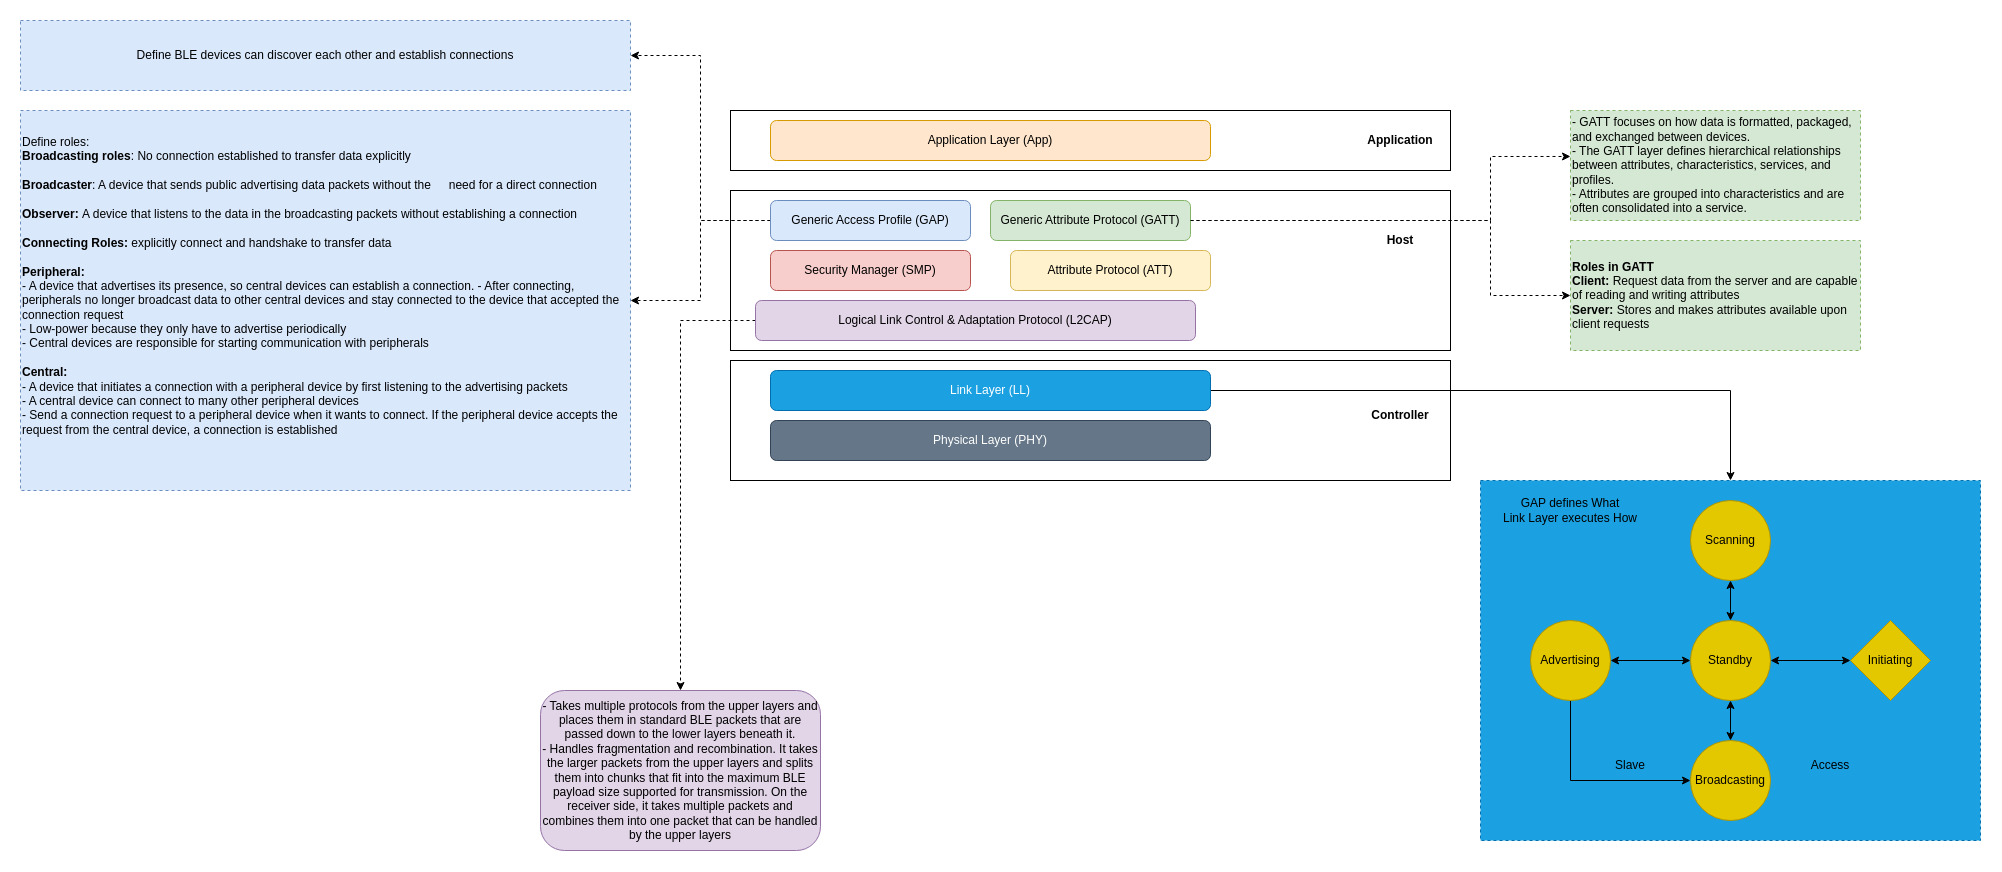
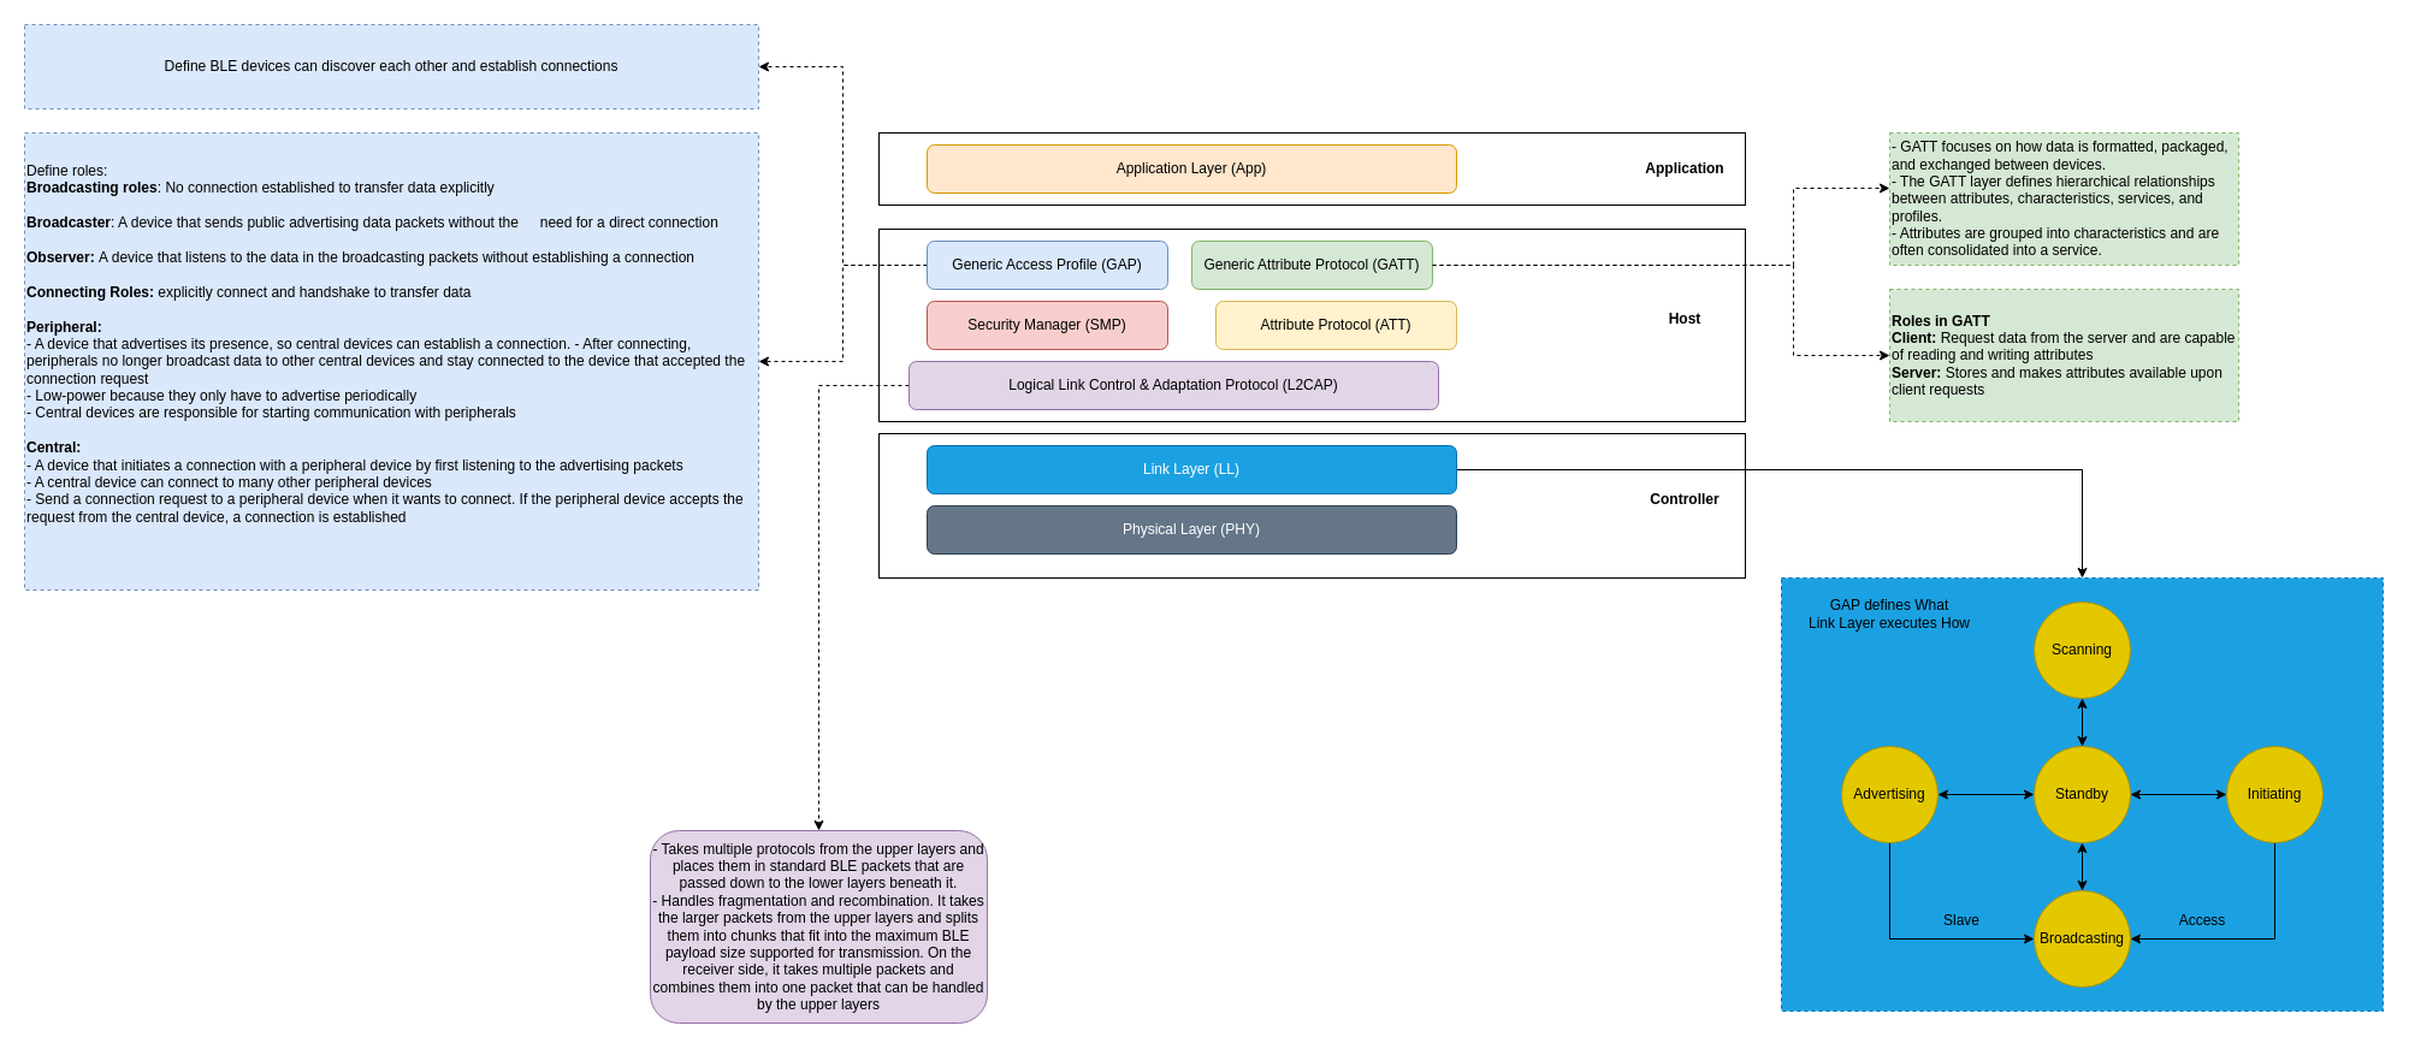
  <mxCell id="0" />
  <mxCell id="1" parent="0" />
  <mxCell id="2" value="" style="rounded=0;whiteSpace=wrap;html=1;" parent="1" vertex="1"><mxGeometry x="730" y="360" width="720" height="120" as="geometry" /></mxCell>
  <mxCell id="3" value="" style="rounded=0;whiteSpace=wrap;html=1;" parent="1" vertex="1"><mxGeometry x="730" y="190" width="720" height="160" as="geometry" /></mxCell>
  <mxCell id="4" value="" style="rounded=0;whiteSpace=wrap;html=1;" parent="1" vertex="1"><mxGeometry x="730" y="110" width="720" height="60" as="geometry" /></mxCell>
  <mxCell id="5" value="Application Layer (App)" style="rounded=1;whiteSpace=wrap;html=1;fillColor=#ffe6cc;strokeColor=#d79b00;" parent="1" vertex="1"><mxGeometry x="770" y="120" width="440" height="40" as="geometry" /></mxCell>
  <mxCell id="6" style="edgeStyle=orthogonalEdgeStyle;rounded=0;orthogonalLoop=1;jettySize=auto;html=1;exitX=0;exitY=0.5;exitDx=0;exitDy=0;entryX=1;entryY=0.5;entryDx=0;entryDy=0;dashed=1;" parent="1" source="8" target="21" edge="1"><mxGeometry relative="1" as="geometry" /></mxCell>
  <mxCell id="7" style="edgeStyle=orthogonalEdgeStyle;rounded=0;orthogonalLoop=1;jettySize=auto;html=1;exitX=0;exitY=0.5;exitDx=0;exitDy=0;entryX=1;entryY=0.5;entryDx=0;entryDy=0;dashed=1;" parent="1" source="8" target="22" edge="1"><mxGeometry relative="1" as="geometry" /></mxCell>
  <mxCell id="8" value="Generic Access Profile (GAP)" style="rounded=1;whiteSpace=wrap;html=1;fillColor=#dae8fc;strokeColor=#6c8ebf;" parent="1" vertex="1"><mxGeometry x="770" y="200" width="200" height="40" as="geometry" /></mxCell>
  <mxCell id="9" style="edgeStyle=orthogonalEdgeStyle;rounded=0;orthogonalLoop=1;jettySize=auto;html=1;exitX=1;exitY=0.5;exitDx=0;exitDy=0;entryX=0;entryY=0.5;entryDx=0;entryDy=0;dashed=1;" parent="1" source="10" target="25" edge="1"><mxGeometry relative="1" as="geometry"><Array as="points"><mxPoint x="1490" y="220" /><mxPoint x="1490" y="295" /></Array></mxGeometry></mxCell>
  <mxCell id="10" value="Generic Attribute Protocol (GATT)" style="rounded=1;whiteSpace=wrap;html=1;fillColor=#d5e8d4;strokeColor=#82b366;" parent="1" vertex="1"><mxGeometry x="990" y="200" width="200" height="40" as="geometry" /></mxCell>
  <mxCell id="11" value="Security Manager (SMP)" style="rounded=1;whiteSpace=wrap;html=1;fillColor=#f8cecc;strokeColor=#b85450;" parent="1" vertex="1"><mxGeometry x="770" y="250" width="200" height="40" as="geometry" /></mxCell>
  <mxCell id="12" value="Attribute Protocol (ATT)" style="rounded=1;whiteSpace=wrap;html=1;fillColor=#fff2cc;strokeColor=#d6b656;" parent="1" vertex="1"><mxGeometry x="1010" y="250" width="200" height="40" as="geometry" /></mxCell>
  <mxCell id="13" style="edgeStyle=orthogonalEdgeStyle;rounded=0;orthogonalLoop=1;jettySize=auto;html=1;exitX=0;exitY=0.5;exitDx=0;exitDy=0;entryX=0.5;entryY=0;entryDx=0;entryDy=0;dashed=1;" edge="1" parent="1" source="14" target="41"><mxGeometry relative="1" as="geometry" /></mxCell>
  <mxCell id="14" value="Logical Link Control &amp;amp; Adaptation Protocol (L2CAP)" style="rounded=1;whiteSpace=wrap;html=1;fillColor=#e1d5e7;strokeColor=#9673a6;" parent="1" vertex="1"><mxGeometry x="755" y="300" width="440" height="40" as="geometry" /></mxCell>
  <mxCell id="15" style="edgeStyle=orthogonalEdgeStyle;rounded=0;orthogonalLoop=1;jettySize=auto;html=1;exitX=1;exitY=0.5;exitDx=0;exitDy=0;" parent="1" source="16" target="26" edge="1"><mxGeometry relative="1" as="geometry" /></mxCell>
  <mxCell id="16" value="Link Layer (LL)" style="rounded=1;whiteSpace=wrap;html=1;fillColor=#1ba1e2;fontColor=#ffffff;strokeColor=#006EAF;" parent="1" vertex="1"><mxGeometry x="770" y="370" width="440" height="40" as="geometry" /></mxCell>
  <mxCell id="17" value="Physical Layer (PHY)" style="rounded=1;whiteSpace=wrap;html=1;fillColor=#647687;fontColor=#ffffff;strokeColor=#314354;" parent="1" vertex="1"><mxGeometry x="770" y="420" width="440" height="40" as="geometry" /></mxCell>
  <mxCell id="18" value="&lt;b&gt;Application&lt;/b&gt;" style="text;html=1;align=center;verticalAlign=middle;whiteSpace=wrap;rounded=0;" parent="1" vertex="1"><mxGeometry x="1370" y="125" width="60" height="30" as="geometry" /></mxCell>
- <mxCell id="19" value="&lt;b&gt;Host&lt;/b&gt;" style="text;html=1;align=center;verticalAlign=middle;whiteSpace=wrap;rounded=0;" parent="1" vertex="1"><mxGeometry x="1370" y="225" width="60" height="30" as="geometry" /></mxCell>
+ <mxCell id="19" value="&lt;b&gt;Host&lt;/b&gt;" style="text;html=1;align=center;verticalAlign=middle;whiteSpace=wrap;rounded=0;" parent="1" vertex="1"><mxGeometry x="1370" y="250" width="60" height="30" as="geometry" /></mxCell>
  <mxCell id="20" value="&lt;b&gt;Controller&lt;/b&gt;" style="text;html=1;align=center;verticalAlign=middle;whiteSpace=wrap;rounded=0;" parent="1" vertex="1"><mxGeometry x="1370" y="400" width="60" height="30" as="geometry" /></mxCell>
  <mxCell id="21" value="&lt;div&gt;Define BLE devices can discover each other and establish connections&lt;/div&gt;" style="rounded=0;whiteSpace=wrap;html=1;dashed=1;fillColor=#dae8fc;strokeColor=#6c8ebf;" parent="1" vertex="1"><mxGeometry x="20" y="20" width="610" height="70" as="geometry" /></mxCell>
  <mxCell id="22" value="Define roles:&lt;br&gt;&lt;div&gt;&lt;b&gt;Broadcasting&lt;/b&gt; &lt;b&gt;roles&lt;/b&gt;: No connection established to transfer data explicitly&lt;/div&gt;&lt;div&gt;&lt;b&gt;&lt;br&gt;&lt;/b&gt;&lt;/div&gt;&lt;div&gt;&lt;b&gt;Broadcaster&lt;/b&gt;: A device that sends public advertising data packets without the &lt;span style=&quot;white-space: pre;&quot;&gt;&#09;&lt;/span&gt;need for a direct connection&lt;/div&gt;&lt;div&gt;&lt;b&gt;&lt;br&gt;&lt;/b&gt;&lt;/div&gt;&lt;div&gt;&lt;b&gt;Observer: &lt;/b&gt;A device that listens to the data in the broadcasting packets without establishing a connection&lt;br&gt;&lt;br&gt;&lt;/div&gt;&lt;div&gt;&lt;b&gt;Connecting Roles: &lt;/b&gt;explicitly connect and handshake to transfer data&lt;br&gt;&lt;b&gt;&lt;br&gt;&lt;/b&gt;&lt;/div&gt;&lt;div&gt;&lt;b&gt;Peripheral: &lt;br&gt;&lt;/b&gt;&lt;/div&gt;&lt;div&gt;- A device that advertises its presence, so central devices can establish a connection. - After connecting, peripherals no longer broadcast data to other central devices and stay connected to the device that accepted the connection request&lt;br&gt;- Low-power because they only have to advertise periodically&lt;/div&gt;&lt;div&gt;- Central devices are responsible for starting communication with peripherals&lt;/div&gt;&lt;div&gt;&lt;br&gt;&lt;/div&gt;&lt;div&gt;&lt;b&gt;Central:&lt;/b&gt;&lt;/div&gt;&lt;div&gt;- A device that initiates a connection with a peripheral device by first listening to the advertising packets&lt;/div&gt;&lt;div&gt;- A central device can connect to many other peripheral devices&lt;/div&gt;&lt;div&gt;- Send a connection request to a peripheral device when it wants to connect. If the peripheral device accepts the request from the central device, a connection is established&lt;/div&gt;&lt;div&gt;&amp;nbsp;&amp;nbsp;&amp;nbsp; &lt;br&gt;&lt;/div&gt;&lt;div&gt;&lt;b&gt;&lt;br&gt;&lt;/b&gt;&lt;/div&gt;" style="rounded=0;whiteSpace=wrap;html=1;dashed=1;align=left;fillColor=#dae8fc;strokeColor=#6c8ebf;" parent="1" vertex="1"><mxGeometry x="20" y="110" width="610" height="380" as="geometry" /></mxCell>
  <mxCell id="23" value="&lt;div&gt;- GATT focuses on how data is formatted, packaged, and exchanged between devices.&lt;/div&gt;&lt;div&gt;- The GATT layer defines hierarchical relationships between attributes, characteristics, services, and profiles.&lt;br&gt;- Attributes are grouped into characteristics and are often consolidated into a service.&lt;/div&gt;" style="rounded=0;whiteSpace=wrap;html=1;dashed=1;align=left;fillColor=#d5e8d4;strokeColor=#82b366;" parent="1" vertex="1"><mxGeometry x="1570" y="110" width="290" height="110" as="geometry" /></mxCell>
  <mxCell id="24" style="edgeStyle=orthogonalEdgeStyle;rounded=0;orthogonalLoop=1;jettySize=auto;html=1;exitX=1;exitY=0.5;exitDx=0;exitDy=0;entryX=0;entryY=0.418;entryDx=0;entryDy=0;entryPerimeter=0;dashed=1;" parent="1" source="10" target="23" edge="1"><mxGeometry relative="1" as="geometry"><Array as="points"><mxPoint x="1490" y="220" /><mxPoint x="1490" y="156" /></Array></mxGeometry></mxCell>
  <mxCell id="25" value="&lt;b&gt;Roles in GATT&lt;br&gt;Client: &lt;/b&gt;Request data from the server and are capable of reading and writing attributes&lt;br&gt;&lt;b&gt;Server: &lt;/b&gt;Stores and makes attributes available upon client requests" style="rounded=0;whiteSpace=wrap;html=1;dashed=1;align=left;fillColor=#d5e8d4;strokeColor=#82b366;" parent="1" vertex="1"><mxGeometry x="1570" y="240" width="290" height="110" as="geometry" /></mxCell>
  <mxCell id="26" value="" style="rounded=0;whiteSpace=wrap;html=1;dashed=1;align=left;fillColor=#1ba1e2;fontColor=#ffffff;strokeColor=#006EAF;" parent="1" vertex="1"><mxGeometry x="1480" y="480" width="500" height="360" as="geometry" /></mxCell>
  <mxCell id="27" value="Scanning" style="ellipse;whiteSpace=wrap;html=1;aspect=fixed;fillColor=#e3c800;fontColor=#000000;strokeColor=#B09500;" parent="1" vertex="1"><mxGeometry x="1690" y="500" width="80" height="80" as="geometry" /></mxCell>
  <mxCell id="28" value="Standby" style="ellipse;whiteSpace=wrap;html=1;aspect=fixed;fillColor=#e3c800;fontColor=#000000;strokeColor=#B09500;" parent="1" vertex="1"><mxGeometry x="1690" y="620" width="80" height="80" as="geometry" /></mxCell>
  <mxCell id="29" value="Broadcasting" style="ellipse;whiteSpace=wrap;html=1;aspect=fixed;fillColor=#e3c800;fontColor=#000000;strokeColor=#B09500;" parent="1" vertex="1"><mxGeometry x="1690" y="740" width="80" height="80" as="geometry" /></mxCell>
  <mxCell id="30" style="edgeStyle=orthogonalEdgeStyle;rounded=0;orthogonalLoop=1;jettySize=auto;html=1;entryX=0;entryY=0.5;entryDx=0;entryDy=0;" parent="1" source="31" target="29" edge="1"><mxGeometry relative="1" as="geometry"><Array as="points"><mxPoint x="1570" y="780" /></Array></mxGeometry></mxCell>
  <mxCell id="31" value="Advertising" style="ellipse;whiteSpace=wrap;html=1;aspect=fixed;fillColor=#e3c800;fontColor=#000000;strokeColor=#B09500;" parent="1" vertex="1"><mxGeometry x="1530" y="620" width="80" height="80" as="geometry" /></mxCell>
- <mxCell id="33" value="Initiating" style="rhombus;whiteSpace=wrap;html=1;aspect=fixed;fillColor=#e3c800;fontColor=#000000;strokeColor=#B09500;" parent="1" vertex="1"><mxGeometry x="1850" y="620" width="80" height="80" as="geometry" /></mxCell>
+ <mxCell id="32" style="edgeStyle=orthogonalEdgeStyle;rounded=0;orthogonalLoop=1;jettySize=auto;html=1;exitX=0.5;exitY=1;exitDx=0;exitDy=0;entryX=1;entryY=0.5;entryDx=0;entryDy=0;" parent="1" source="33" target="29" edge="1"><mxGeometry relative="1" as="geometry" /></mxCell>
+ <mxCell id="33" value="Initiating" style="ellipse;whiteSpace=wrap;html=1;aspect=fixed;fillColor=#e3c800;fontColor=#000000;strokeColor=#B09500;" parent="1" vertex="1"><mxGeometry x="1850" y="620" width="80" height="80" as="geometry" /></mxCell>
  <mxCell id="34" value="" style="endArrow=classic;startArrow=classic;html=1;rounded=0;entryX=0.5;entryY=1;entryDx=0;entryDy=0;exitX=0.5;exitY=0;exitDx=0;exitDy=0;" parent="1" source="28" target="27" edge="1"><mxGeometry width="50" height="50" relative="1" as="geometry"><mxPoint x="1440" y="570" as="sourcePoint" /><mxPoint x="1490" y="520" as="targetPoint" /></mxGeometry></mxCell>
  <mxCell id="35" value="" style="endArrow=classic;startArrow=classic;html=1;rounded=0;entryX=0.5;entryY=1;entryDx=0;entryDy=0;" parent="1" source="29" target="28" edge="1"><mxGeometry width="50" height="50" relative="1" as="geometry"><mxPoint x="1440" y="570" as="sourcePoint" /><mxPoint x="1490" y="520" as="targetPoint" /></mxGeometry></mxCell>
  <mxCell id="36" value="" style="endArrow=classic;startArrow=classic;html=1;rounded=0;entryX=0;entryY=0.5;entryDx=0;entryDy=0;exitX=1;exitY=0.5;exitDx=0;exitDy=0;" parent="1" source="28" target="33" edge="1"><mxGeometry width="50" height="50" relative="1" as="geometry"><mxPoint x="1440" y="570" as="sourcePoint" /><mxPoint x="1490" y="520" as="targetPoint" /></mxGeometry></mxCell>
  <mxCell id="37" value="" style="endArrow=classic;startArrow=classic;html=1;rounded=0;entryX=0;entryY=0.5;entryDx=0;entryDy=0;" parent="1" source="31" target="28" edge="1"><mxGeometry width="50" height="50" relative="1" as="geometry"><mxPoint x="1440" y="570" as="sourcePoint" /><mxPoint x="1490" y="520" as="targetPoint" /></mxGeometry></mxCell>
  <mxCell id="38" value="Slave" style="text;html=1;align=center;verticalAlign=middle;whiteSpace=wrap;rounded=0;" parent="1" vertex="1"><mxGeometry x="1600" y="750" width="60" height="30" as="geometry" /></mxCell>
  <mxCell id="39" value="Access" style="text;html=1;align=center;verticalAlign=middle;whiteSpace=wrap;rounded=0;" parent="1" vertex="1"><mxGeometry x="1800" y="750" width="60" height="30" as="geometry" /></mxCell>
  <mxCell id="40" value="GAP defines What&lt;br&gt;Link Layer executes How" style="text;html=1;align=center;verticalAlign=middle;whiteSpace=wrap;rounded=0;" parent="1" vertex="1"><mxGeometry x="1480" y="480" width="180" height="60" as="geometry" /></mxCell>
  <mxCell id="41" value="&lt;div&gt;- Takes multiple protocols from the upper layers and places them in standard BLE packets that are passed down to the lower layers beneath it.&lt;/div&gt;&lt;div&gt;- Handles fragmentation and recombination. It takes the larger packets from the upper layers and splits them into chunks that fit into the maximum BLE payload size supported for transmission. On the receiver side, it takes multiple packets and combines them into one packet that can be handled by the upper layers&lt;/div&gt;" style="rounded=1;whiteSpace=wrap;html=1;fillColor=#e1d5e7;strokeColor=#9673a6;" vertex="1" parent="1"><mxGeometry x="540" y="690" width="280" height="160" as="geometry" /></mxCell>
